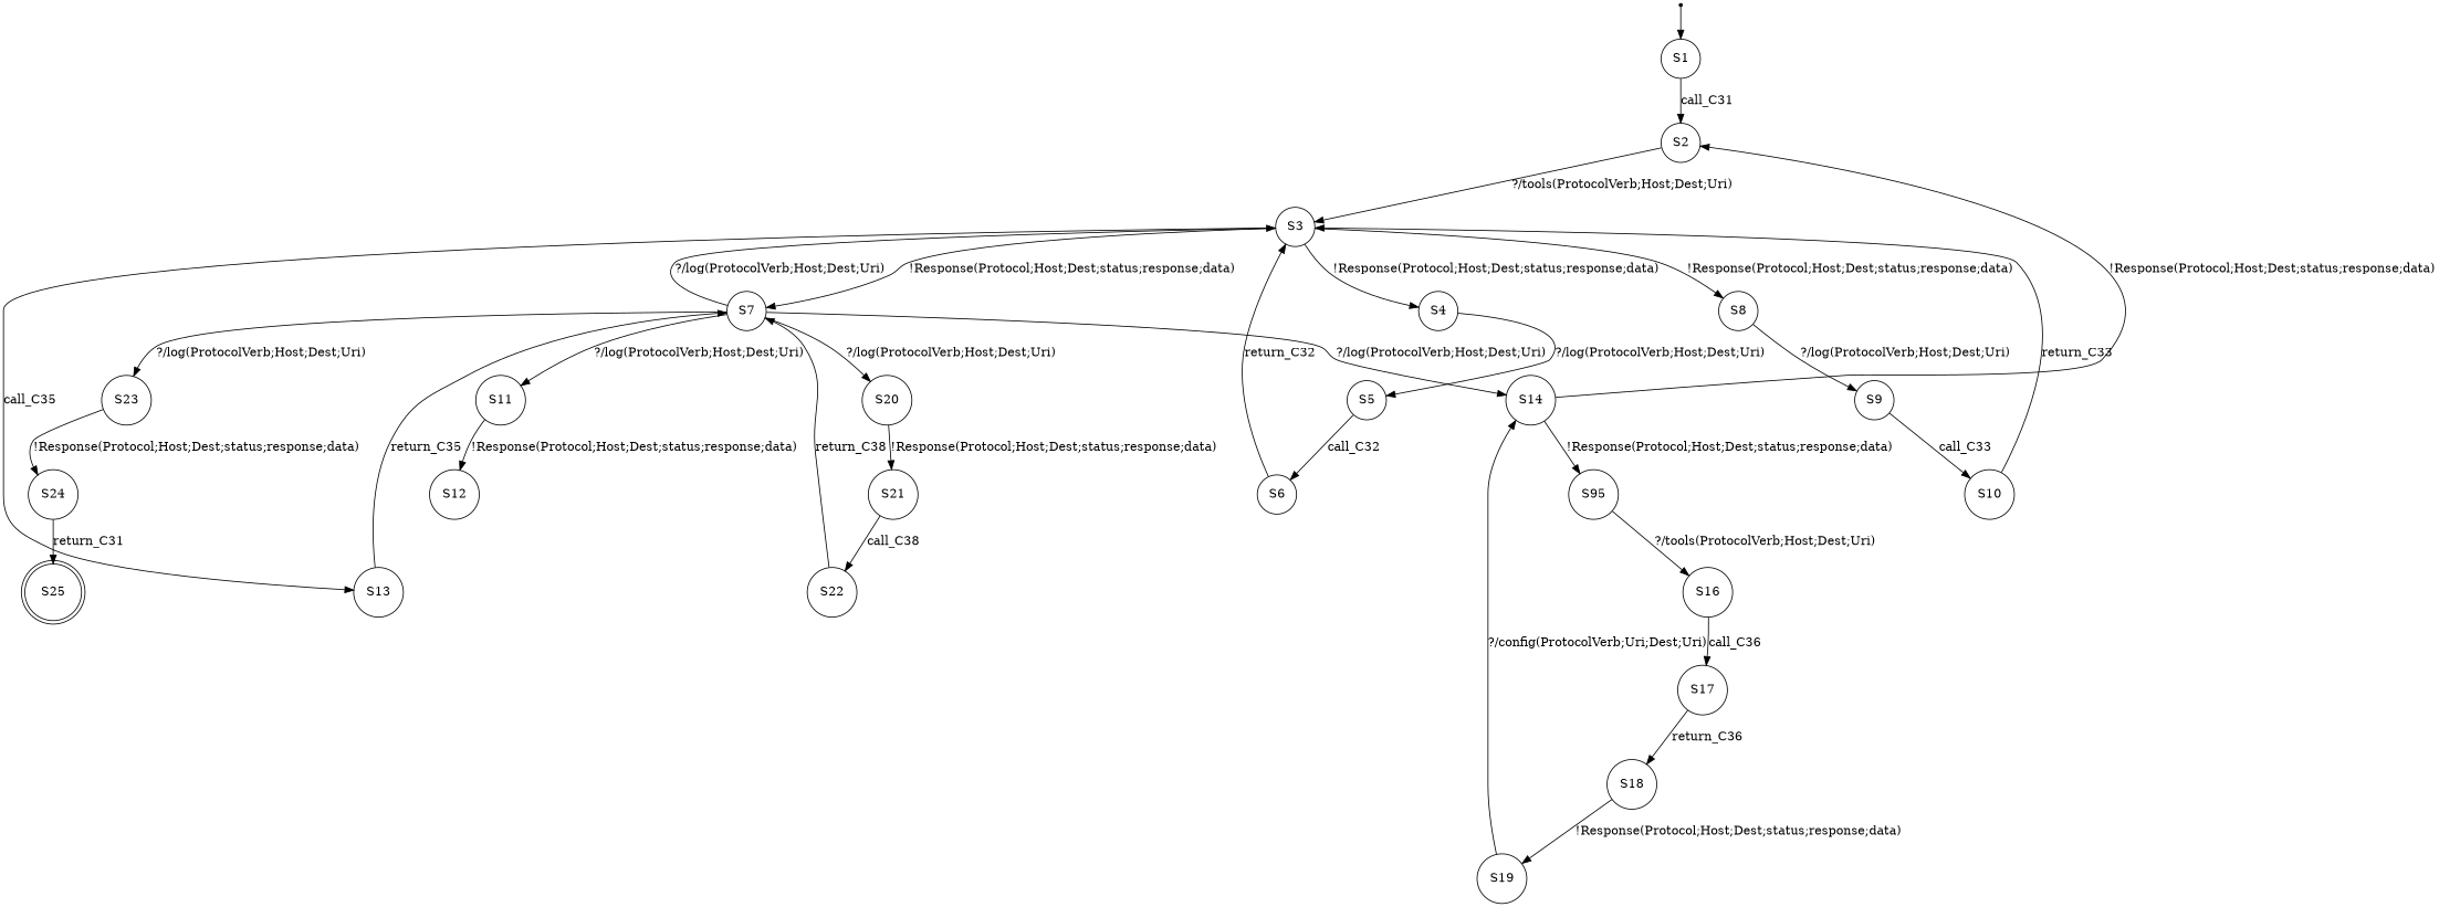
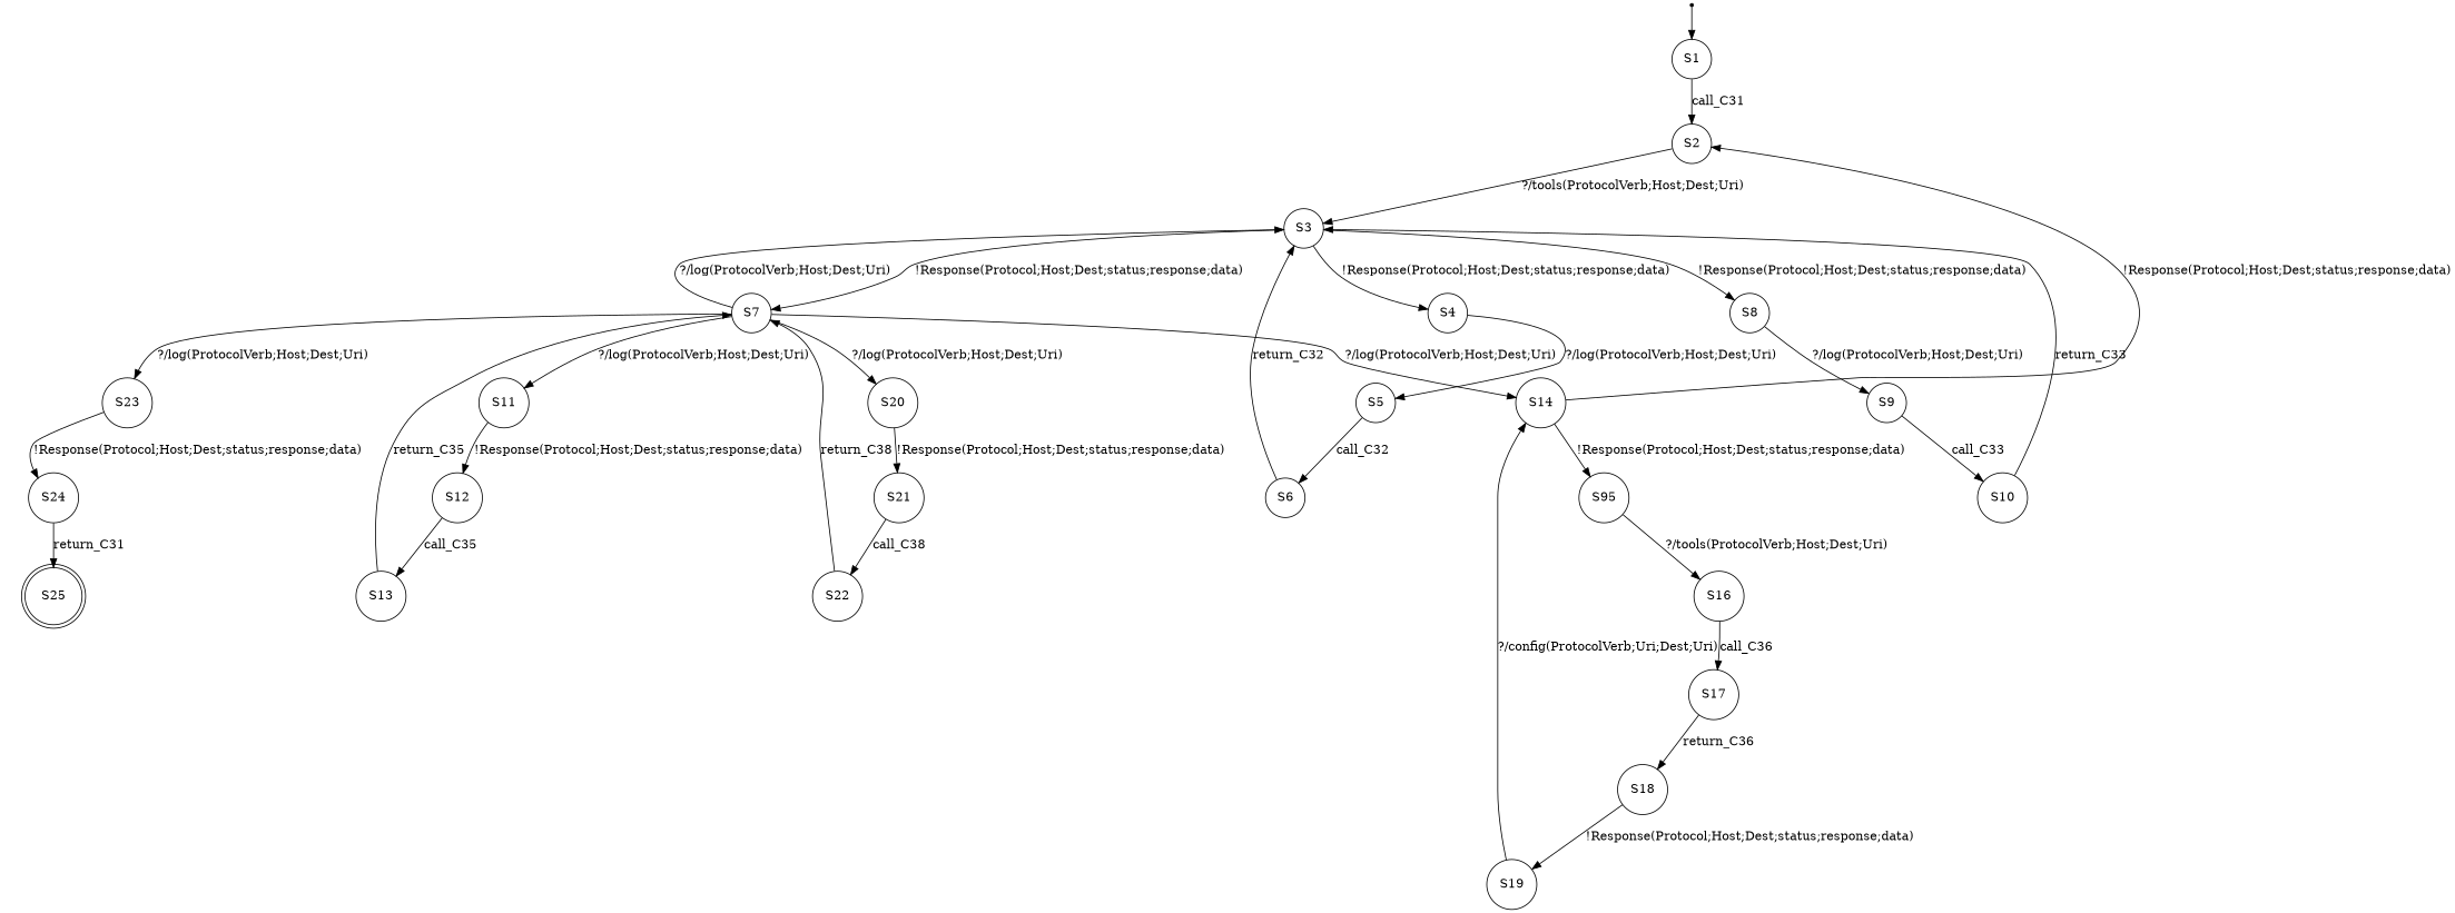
  digraph {
    node [shape=circle]
    S00 [shape=point]
    n2 [label=S1]
    n3 [label=S2]
    n4 [label=S3]
    n5 [label=S4]
    n6 [label=S7]
    n7 [label=S8]
    n8 [label=S5]
    n9 [label=S11]
    n10 [label=S14]
    n11 [label=S20]
    n12 [label=S23]
    n13 [label=S9]
    n14 [label=S6]
    n15 [label=S12]
    n16 [label=S95]
    n17 [label=S21]
    n18 [label=S24]
    n19 [label=S10]
    n20 [label=S13]
    n21 [label=S16]
    n22 [label=S17]
    n23 [label=S18]
    n24 [label=S19]
    n25 [label=S22]
    n26 [label=S25 shape=doublecircle]
    S00 -> n2
    n2 -> n3 [label=call_C31]
    n3 -> n4 [label="?/tools(ProtocolVerb;Host;Dest;Uri)"]
    n4 -> n5 [label="!Response(Protocol;Host;Dest;status;response;data)"]
    n4 -> n6 [label="!Response(Protocol;Host;Dest;status;response;data)"]
    n4 -> n7 [label="!Response(Protocol;Host;Dest;status;response;data)"]
    n5 -> n8 [label="?/log(ProtocolVerb;Host;Dest;Uri)"]
    n6 -> n4 [label="?/log(ProtocolVerb;Host;Dest;Uri)"]
    n6 -> n9 [label="?/log(ProtocolVerb;Host;Dest;Uri)"]
    n6 -> n10 [label="?/log(ProtocolVerb;Host;Dest;Uri)"]
    n6 -> n11 [label="?/log(ProtocolVerb;Host;Dest;Uri)"]
    n6 -> n12 [label="?/log(ProtocolVerb;Host;Dest;Uri)"]
    n7 -> n13 [label="?/log(ProtocolVerb;Host;Dest;Uri)"]
    n8 -> n14 [label=call_C32]
    n9 -> n15 [label="!Response(Protocol;Host;Dest;status;response;data)"]
    n10 -> n3 [label="!Response(Protocol;Host;Dest;status;response;data)"]
    n10 -> n16 [label="!Response(Protocol;Host;Dest;status;response;data)"]
    n11 -> n17 [label="!Response(Protocol;Host;Dest;status;response;data)"]
    n12 -> n18 [label="!Response(Protocol;Host;Dest;status;response;data)"]
    n13 -> n19 [label=call_C33]
    n14 -> n4 [label=return_C32]
-   n4 -> n20 [label=call_C35]
+   n15 -> n20 [label=call_C35]
    n16 -> n21 [label="?/tools(ProtocolVerb;Host;Dest;Uri)"]
    n17 -> n25 [label=call_C38]
    n18 -> n26 [label=return_C31]
    n19 -> n4 [label=return_C33]
    n20 -> n6 [label=return_C35]
    n21 -> n22 [label=call_C36]
    n22 -> n23 [label=return_C36]
    n23 -> n24 [label="!Response(Protocol;Host;Dest;status;response;data)"]
    n24 -> n10 [label="?/config(ProtocolVerb;Uri;Dest;Uri)"]
    n25 -> n6 [label=return_C38]
  }
